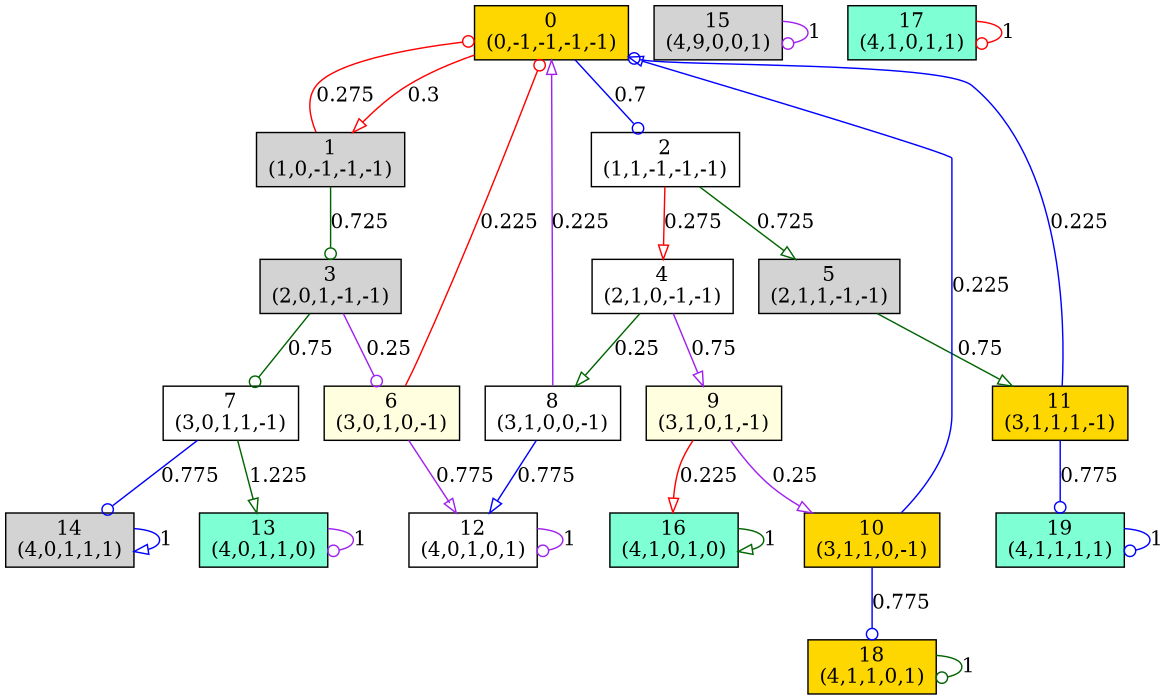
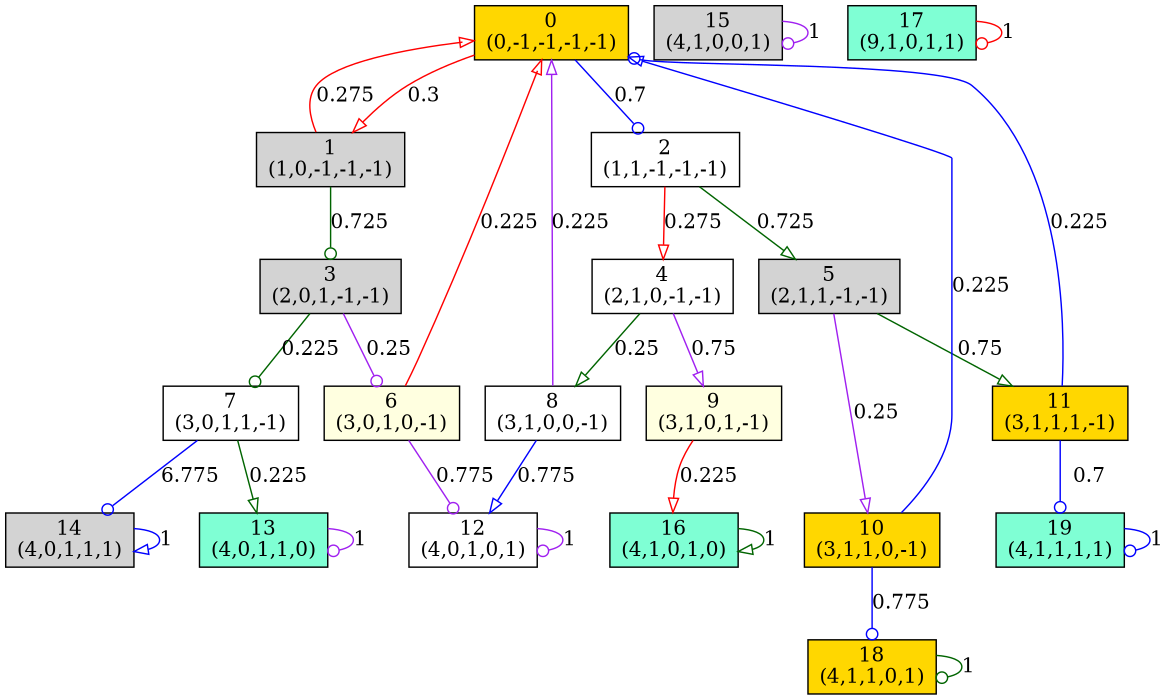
  digraph {
    node [fillcolor=lightgrey shape=box style=filled]
    edge [arrowhead=odot color=blue]
    n1 [fillcolor=gold label="0\n(0,-1,-1,-1,-1)"]
    n2 [label="1\n(1,0,-1,-1,-1)"]
    n3 [fillcolor=white label="2\n(1,1,-1,-1,-1)"]
    n4 [label="3\n(2,0,1,-1,-1)"]
    n5 [fillcolor=white label="4\n(2,1,0,-1,-1)"]
    n6 [label="5\n(2,1,1,-1,-1)"]
    n7 [fillcolor=lightyellow label="6\n(3,0,1,0,-1)"]
    n8 [fillcolor=white label="7\n(3,0,1,1,-1)"]
    n9 [fillcolor=white label="8\n(3,1,0,0,-1)"]
    n10 [fillcolor=lightyellow label="9\n(3,1,0,1,-1)"]
    n11 [fillcolor=gold label="10\n(3,1,1,0,-1)"]
    n12 [fillcolor=gold label="11\n(3,1,1,1,-1)"]
    n13 [fillcolor=white label="12\n(4,0,1,0,1)"]
    n14 [fillcolor=aquamarine label="13\n(4,0,1,1,0)"]
    n15 [label="14\n(4,0,1,1,1)"]
    n16 [fillcolor=aquamarine label="16\n(4,1,0,1,0)"]
    n17 [fillcolor=gold label="18\n(4,1,1,0,1)"]
    n18 [fillcolor=aquamarine label="19\n(4,1,1,1,1)"]
-   n19 [label="15\n(4,9,0,0,1)"]
-   n20 [fillcolor=aquamarine label="17\n(4,1,0,1,1)"]
+   n19 [label="15\n(4,1,0,0,1)"]
+   n20 [fillcolor=aquamarine label="17\n(9,1,0,1,1)"]
    n1 -> n2 [arrowhead=onormal color=red label=0.3]
    n1 -> n3 [label=0.7]
-   n2 -> n1 [color=red label=0.275]
+   n2 -> n1 [arrowhead=onormal color=red label=0.275]
    n2 -> n4 [color=darkgreen label=0.725]
    n3 -> n5 [arrowhead=onormal color=red label=0.275]
    n3 -> n6 [arrowhead=onormal color=darkgreen label=0.725]
    n4 -> n7 [color=purple label=0.25]
-   n4 -> n8 [color=darkgreen label=0.75]
+   n4 -> n8 [color=darkgreen label=0.225]
    n5 -> n9 [arrowhead=onormal color=darkgreen label=0.25]
    n5 -> n10 [arrowhead=onormal color=purple label=0.75]
-   n10 -> n11 [arrowhead=onormal color=purple label=0.25]
+   n6 -> n11 [arrowhead=onormal color=purple label=0.25]
    n6 -> n12 [arrowhead=onormal color=darkgreen label=0.75]
-   n7 -> n1 [color=red label=0.225]
-   n7 -> n13 [arrowhead=onormal color=purple label=0.775]
-   n8 -> n14 [arrowhead=onormal color=darkgreen label=1.225]
-   n8 -> n15 [label=0.775]
+   n7 -> n1 [arrowhead=onormal color=red label=0.225]
+   n7 -> n13 [color=purple label=0.775]
+   n8 -> n14 [arrowhead=onormal color=darkgreen label=0.225]
+   n8 -> n15 [label=6.775]
    n9 -> n1 [arrowhead=onormal color=purple label=0.225]
    n9 -> n13 [arrowhead=onormal label=0.775]
    n10 -> n16 [arrowhead=onormal color=red label=0.225]
    n11 -> n1 [arrowhead=onormal label=0.225]
    n11 -> n17 [label=0.775]
    n12 -> n1 [label=0.225]
-   n12 -> n18 [label=0.775]
+   n12 -> n18 [label=0.7]
    n13 -> n13 [color=purple label=1]
    n14 -> n14 [color=purple label=1]
    n15 -> n15 [arrowhead=onormal label=1]
    n16 -> n16 [arrowhead=onormal color=darkgreen label=1]
    n17 -> n17 [color=darkgreen label=1]
    n18 -> n18 [label=1]
    n19 -> n19 [color=purple label=1]
    n20 -> n20 [color=red label=1]
  }
